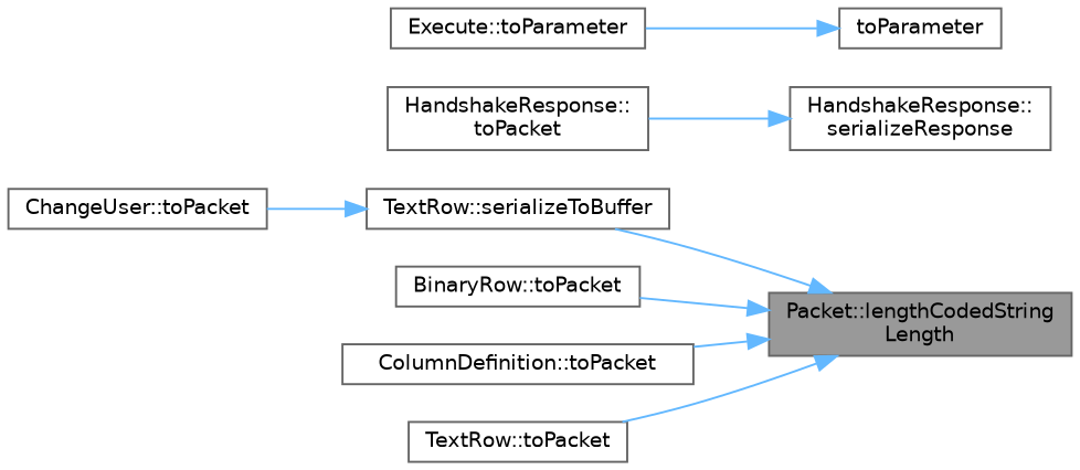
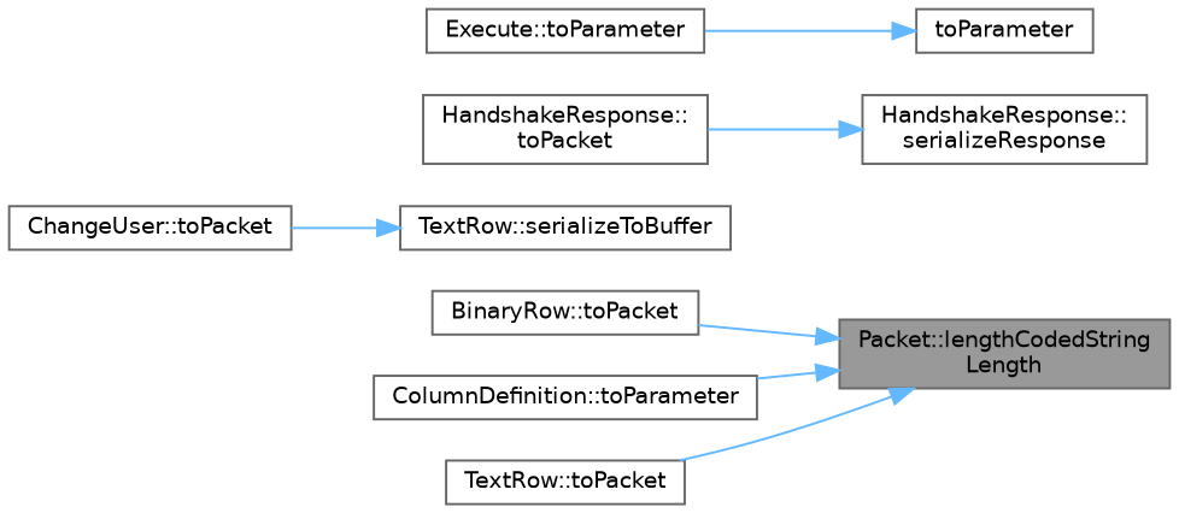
  digraph {
    fontname="DejaVu Sans"
    rankdir=RL
    node [color=grey40 fillcolor=white fontname="DejaVu Sans" fontsize=10 shape=box style=filled]
    edge [color=steelblue1 dir=back fontname="DejaVu Sans" fontsize=10 labelfontname=Helvetica labelfontsize=10 style=solid]
    n1 [color=gray40 fillcolor=grey60 fontcolor=black height=0.2 label="Packet::lengthCodedString\lLength" width=0.4]
    n2 [height=0.2 label="TextRow::serializeToBuffer" width=0.4]
    n3 [height=0.2 label="BinaryRow::toPacket" width=0.4]
-   n4 [height=0.2 label="ColumnDefinition::toPacket" width=0.4]
+   n4 [height=0.2 label="ColumnDefinition::toParameter" width=0.4]
    n5 [height=0.2 label="TextRow::toPacket" width=0.4]
    n6 [height=0.2 label="HandshakeResponse::\lserializeResponse" width=0.4]
    n7 [height=0.2 label="HandshakeResponse::\ltoPacket" width=0.4]
    n8 [height=0.2 label="ChangeUser::toPacket" width=0.4]
    n9 [height=0.2 label=toParameter width=0.4]
    n10 [height=0.2 label="Execute::toParameter" width=0.4]
-   n1 -> n2
    n1 -> n3
    n1 -> n4
    n1 -> n5
    n2 -> n8
    n6 -> n7
    n9 -> n10
  }
